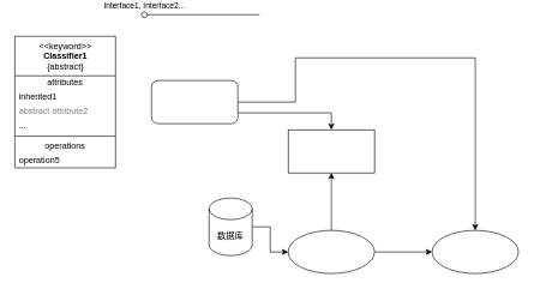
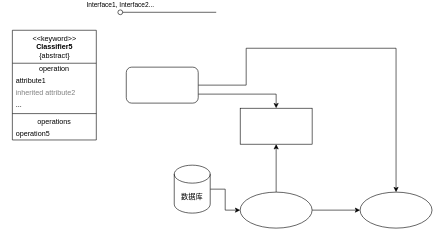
  <mxCell id="0" />
  <mxCell id="1" parent="0" />
- <mxCell id="2" value="&amp;lt;&amp;lt;keyword&amp;gt;&amp;gt;&lt;br&gt;&lt;b&gt;Classifier1&lt;/b&gt;&lt;br&gt;{abstract}" style="swimlane;fontStyle=0;align=center;verticalAlign=top;childLayout=stackLayout;horizontal=1;startSize=55;horizontalStack=0;resizeParent=1;resizeParentMax=0;resizeLast=0;collapsible=0;marginBottom=0;html=1;" vertex="1" parent="1"><mxGeometry x="20" y="50" width="140" height="183" as="geometry" /></mxCell>
- <mxCell id="3" value="attributes" style="text;html=1;strokeColor=none;fillColor=none;align=center;verticalAlign=middle;spacingLeft=4;spacingRight=4;overflow=hidden;rotatable=0;points=[[0,0.5],[1,0.5]];portConstraint=eastwest;" vertex="1" parent="2"><mxGeometry y="55" width="140" height="20" as="geometry" /></mxCell>
- <mxCell id="4" value="inherited1" style="text;html=1;strokeColor=none;fillColor=none;align=left;verticalAlign=middle;spacingLeft=4;spacingRight=4;overflow=hidden;rotatable=0;points=[[0,0.5],[1,0.5]];portConstraint=eastwest;" vertex="1" parent="2"><mxGeometry y="75" width="140" height="20" as="geometry" /></mxCell>
- <mxCell id="5" value="abstract attribute2" style="text;html=1;strokeColor=none;fillColor=none;align=left;verticalAlign=middle;spacingLeft=4;spacingRight=4;overflow=hidden;rotatable=0;points=[[0,0.5],[1,0.5]];portConstraint=eastwest;fontColor=#808080;" vertex="1" parent="2"><mxGeometry y="95" width="140" height="20" as="geometry" /></mxCell>
+ <mxCell id="2" value="&amp;lt;&amp;lt;keyword&amp;gt;&amp;gt;&lt;br&gt;&lt;b&gt;Classifier5&lt;/b&gt;&lt;br&gt;{abstract}" style="swimlane;fontStyle=0;align=center;verticalAlign=top;childLayout=stackLayout;horizontal=1;startSize=55;horizontalStack=0;resizeParent=1;resizeParentMax=0;resizeLast=0;collapsible=0;marginBottom=0;html=1;" vertex="1" parent="1"><mxGeometry x="20" y="50" width="140" height="183" as="geometry" /></mxCell>
+ <mxCell id="3" value="operation" style="text;html=1;strokeColor=none;fillColor=none;align=center;verticalAlign=middle;spacingLeft=4;spacingRight=4;overflow=hidden;rotatable=0;points=[[0,0.5],[1,0.5]];portConstraint=eastwest;" vertex="1" parent="2"><mxGeometry y="55" width="140" height="20" as="geometry" /></mxCell>
+ <mxCell id="4" value="attribute1" style="text;html=1;strokeColor=none;fillColor=none;align=left;verticalAlign=middle;spacingLeft=4;spacingRight=4;overflow=hidden;rotatable=0;points=[[0,0.5],[1,0.5]];portConstraint=eastwest;" vertex="1" parent="2"><mxGeometry y="75" width="140" height="20" as="geometry" /></mxCell>
+ <mxCell id="5" value="inherited attribute2" style="text;html=1;strokeColor=none;fillColor=none;align=left;verticalAlign=middle;spacingLeft=4;spacingRight=4;overflow=hidden;rotatable=0;points=[[0,0.5],[1,0.5]];portConstraint=eastwest;fontColor=#808080;" vertex="1" parent="2"><mxGeometry y="95" width="140" height="20" as="geometry" /></mxCell>
  <mxCell id="6" value="..." style="text;html=1;strokeColor=none;fillColor=none;align=left;verticalAlign=middle;spacingLeft=4;spacingRight=4;overflow=hidden;rotatable=0;points=[[0,0.5],[1,0.5]];portConstraint=eastwest;" vertex="1" parent="2"><mxGeometry y="115" width="140" height="20" as="geometry" /></mxCell>
  <mxCell id="7" value="" style="line;strokeWidth=1;fillColor=none;align=left;verticalAlign=middle;spacingTop=-1;spacingLeft=3;spacingRight=3;rotatable=0;labelPosition=right;points=[];portConstraint=eastwest;" vertex="1" parent="2"><mxGeometry y="135" width="140" height="8" as="geometry" /></mxCell>
  <mxCell id="8" value="operations" style="text;html=1;strokeColor=none;fillColor=none;align=center;verticalAlign=middle;spacingLeft=4;spacingRight=4;overflow=hidden;rotatable=0;points=[[0,0.5],[1,0.5]];portConstraint=eastwest;" vertex="1" parent="2"><mxGeometry y="143" width="140" height="20" as="geometry" /></mxCell>
  <mxCell id="9" value="operation5" style="text;html=1;strokeColor=none;fillColor=none;align=left;verticalAlign=middle;spacingLeft=4;spacingRight=4;overflow=hidden;rotatable=0;points=[[0,0.5],[1,0.5]];portConstraint=eastwest;" vertex="1" parent="2"><mxGeometry y="163" width="140" height="20" as="geometry" /></mxCell>
  <mxCell id="10" value="Interface1, Interface2..." style="html=1;verticalAlign=bottom;labelBackgroundColor=none;startArrow=oval;startFill=0;startSize=8;endArrow=none;rounded=0;" edge="1" parent="1"><mxGeometry x="-1" y="3" relative="1" as="geometry"><mxPoint x="200" y="20" as="sourcePoint" /><mxPoint x="360" y="20" as="targetPoint" /></mxGeometry></mxCell>
  <mxCell id="11" style="edgeStyle=orthogonalEdgeStyle;rounded=0;orthogonalLoop=1;jettySize=auto;html=1;exitX=1;exitY=0.5;exitDx=0;exitDy=0;entryX=0.5;entryY=0;entryDx=0;entryDy=0;" edge="1" parent="1" source="13" target="19"><mxGeometry relative="1" as="geometry"><mxPoint x="490" y="142" as="targetPoint" /><Array as="points"><mxPoint x="410" y="142" /><mxPoint x="410" y="80" /><mxPoint x="660" y="80" /></Array></mxGeometry></mxCell>
  <mxCell id="12" style="edgeStyle=orthogonalEdgeStyle;rounded=0;orthogonalLoop=1;jettySize=auto;html=1;exitX=1;exitY=0.75;exitDx=0;exitDy=0;entryX=0.5;entryY=0;entryDx=0;entryDy=0;" edge="1" parent="1" source="13" target="20"><mxGeometry relative="1" as="geometry" /></mxCell>
  <mxCell id="13" value="" style="rounded=1;whiteSpace=wrap;html=1;" vertex="1" parent="1"><mxGeometry x="210" y="111.5" width="120" height="60" as="geometry" /></mxCell>
  <mxCell id="14" value="" style="edgeStyle=orthogonalEdgeStyle;rounded=0;orthogonalLoop=1;jettySize=auto;html=1;" edge="1" parent="1" source="15" target="18"><mxGeometry relative="1" as="geometry" /></mxCell>
  <mxCell id="15" value="数据库" style="shape=cylinder3;whiteSpace=wrap;html=1;boundedLbl=1;backgroundOutline=1;size=15;" vertex="1" parent="1"><mxGeometry x="290" y="275" width="60" height="80" as="geometry" /></mxCell>
  <mxCell id="16" value="" style="edgeStyle=orthogonalEdgeStyle;rounded=0;orthogonalLoop=1;jettySize=auto;html=1;" edge="1" parent="1" source="18" target="19"><mxGeometry relative="1" as="geometry" /></mxCell>
  <mxCell id="17" value="" style="edgeStyle=orthogonalEdgeStyle;rounded=0;orthogonalLoop=1;jettySize=auto;html=1;" edge="1" parent="1" source="18" target="20"><mxGeometry relative="1" as="geometry" /></mxCell>
  <mxCell id="18" value="" style="ellipse;whiteSpace=wrap;html=1;" vertex="1" parent="1"><mxGeometry x="400" y="320" width="120" height="60" as="geometry" /></mxCell>
  <mxCell id="19" value="" style="ellipse;whiteSpace=wrap;html=1;" vertex="1" parent="1"><mxGeometry x="600" y="320" width="120" height="60" as="geometry" /></mxCell>
  <mxCell id="20" value="" style="whiteSpace=wrap;html=1;" vertex="1" parent="1"><mxGeometry x="400" y="180" width="120" height="60" as="geometry" /></mxCell>
